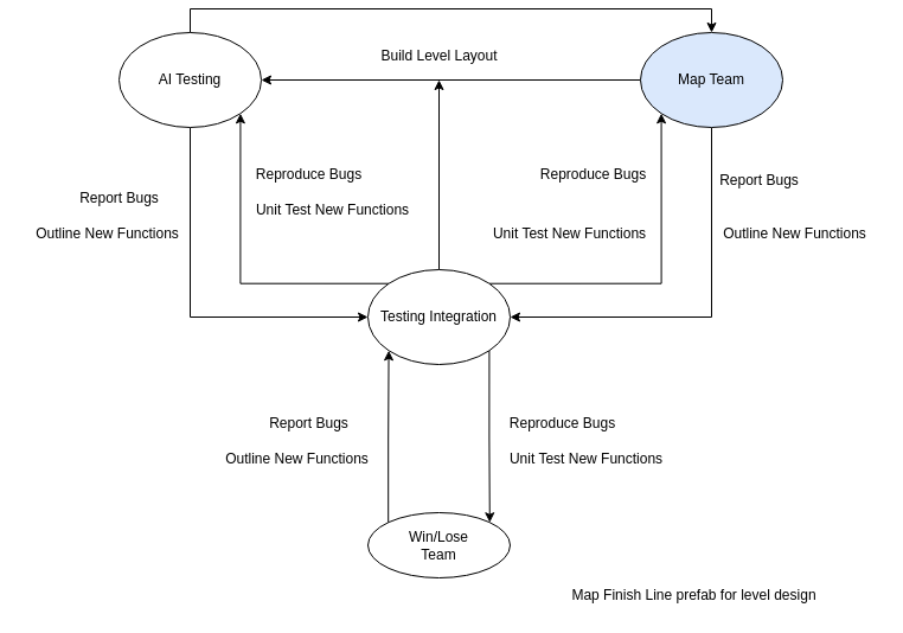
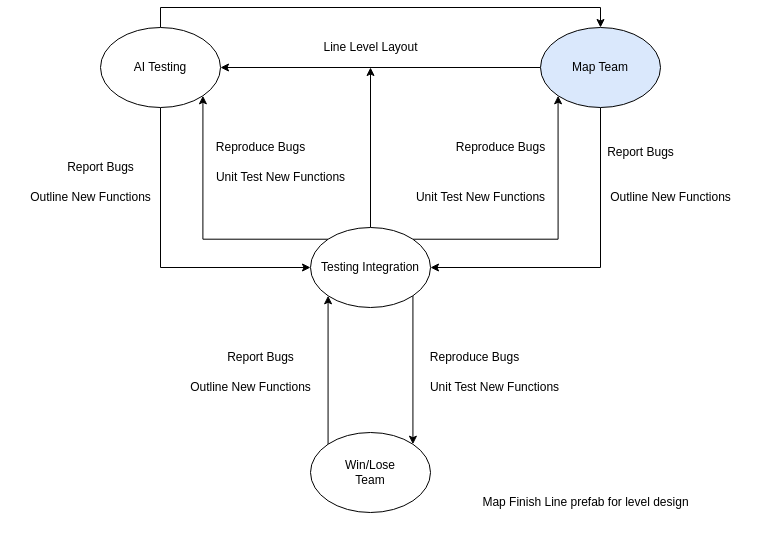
  <mxCell id="0" />
  <mxCell id="1" parent="0" />
  <mxCell id="2" style="edgeStyle=orthogonalEdgeStyle;rounded=0;orthogonalLoop=1;jettySize=auto;html=1;exitX=0.5;exitY=1;exitDx=0;exitDy=0;entryX=0;entryY=0.5;entryDx=0;entryDy=0;" parent="1" source="4" target="12" edge="1"><mxGeometry relative="1" as="geometry" /></mxCell>
  <mxCell id="3" style="edgeStyle=orthogonalEdgeStyle;rounded=0;orthogonalLoop=1;jettySize=auto;html=1;exitX=0.5;exitY=0;exitDx=0;exitDy=0;entryX=0.5;entryY=0;entryDx=0;entryDy=0;" edge="1" parent="1" source="4" target="7"><mxGeometry relative="1" as="geometry" /></mxCell>
  <mxCell id="4" value="AI Testing" style="ellipse;whiteSpace=wrap;html=1;" parent="1" vertex="1"><mxGeometry x="100" y="20" width="120" height="80" as="geometry" /></mxCell>
  <mxCell id="5" style="edgeStyle=orthogonalEdgeStyle;rounded=0;orthogonalLoop=1;jettySize=auto;html=1;exitX=0.5;exitY=1;exitDx=0;exitDy=0;entryX=1;entryY=0.5;entryDx=0;entryDy=0;" parent="1" source="7" target="12" edge="1"><mxGeometry relative="1" as="geometry" /></mxCell>
  <mxCell id="6" style="edgeStyle=orthogonalEdgeStyle;rounded=0;orthogonalLoop=1;jettySize=auto;html=1;exitX=0;exitY=0.5;exitDx=0;exitDy=0;entryX=1;entryY=0.5;entryDx=0;entryDy=0;" parent="1" source="7" target="4" edge="1"><mxGeometry relative="1" as="geometry" /></mxCell>
  <mxCell id="7" value="Map Team" style="ellipse;whiteSpace=wrap;html=1;fillColor=#dae8fc;" parent="1" vertex="1"><mxGeometry x="540" y="20" width="120" height="80" as="geometry" /></mxCell>
  <mxCell id="8" style="edgeStyle=orthogonalEdgeStyle;rounded=0;orthogonalLoop=1;jettySize=auto;html=1;exitX=1;exitY=0;exitDx=0;exitDy=0;entryX=0;entryY=1;entryDx=0;entryDy=0;" parent="1" source="12" target="7" edge="1"><mxGeometry relative="1" as="geometry" /></mxCell>
  <mxCell id="9" style="edgeStyle=orthogonalEdgeStyle;rounded=0;orthogonalLoop=1;jettySize=auto;html=1;exitX=0;exitY=0;exitDx=0;exitDy=0;entryX=1;entryY=1;entryDx=0;entryDy=0;" parent="1" source="12" target="4" edge="1"><mxGeometry relative="1" as="geometry" /></mxCell>
  <mxCell id="10" style="edgeStyle=orthogonalEdgeStyle;rounded=0;orthogonalLoop=1;jettySize=auto;html=1;exitX=0.5;exitY=0;exitDx=0;exitDy=0;" parent="1" source="12" edge="1"><mxGeometry relative="1" as="geometry"><mxPoint x="370" y="60" as="targetPoint" /></mxGeometry></mxCell>
  <mxCell id="11" style="edgeStyle=orthogonalEdgeStyle;rounded=0;orthogonalLoop=1;jettySize=auto;html=1;exitX=1;exitY=1;exitDx=0;exitDy=0;entryX=1;entryY=0;entryDx=0;entryDy=0;" edge="1" parent="1" source="12" target="23"><mxGeometry relative="1" as="geometry" /></mxCell>
  <mxCell id="12" value="Testing Integration" style="ellipse;whiteSpace=wrap;html=1;" parent="1" vertex="1"><mxGeometry x="310" y="220" width="120" height="80" as="geometry" /></mxCell>
  <mxCell id="13" value="Report Bugs" style="text;html=1;align=center;verticalAlign=middle;resizable=0;points=[];autosize=1;strokeColor=none;fillColor=none;" parent="1" vertex="1"><mxGeometry x="60" y="150" width="80" height="20" as="geometry" /></mxCell>
  <mxCell id="14" value="Outline New Functions" style="text;html=1;align=center;verticalAlign=middle;resizable=0;points=[];autosize=1;strokeColor=none;fillColor=none;" parent="1" vertex="1"><mxGeometry x="20" y="180" width="140" height="20" as="geometry" /></mxCell>
  <mxCell id="15" value="Reproduce Bugs" style="text;html=1;align=center;verticalAlign=middle;resizable=0;points=[];autosize=1;strokeColor=none;fillColor=none;" parent="1" vertex="1"><mxGeometry x="210" y="130" width="100" height="20" as="geometry" /></mxCell>
  <mxCell id="16" value="Unit Test New Functions" style="text;html=1;align=center;verticalAlign=middle;resizable=0;points=[];autosize=1;strokeColor=none;fillColor=none;" parent="1" vertex="1"><mxGeometry x="210" y="160" width="140" height="20" as="geometry" /></mxCell>
  <mxCell id="17" value="Report Bugs" style="text;html=1;align=center;verticalAlign=middle;resizable=0;points=[];autosize=1;strokeColor=none;fillColor=none;" parent="1" vertex="1"><mxGeometry x="600" y="135" width="80" height="20" as="geometry" /></mxCell>
  <mxCell id="18" value="Outline New Functions" style="text;html=1;align=center;verticalAlign=middle;resizable=0;points=[];autosize=1;strokeColor=none;fillColor=none;" parent="1" vertex="1"><mxGeometry x="600" y="180" width="140" height="20" as="geometry" /></mxCell>
  <mxCell id="19" value="Reproduce Bugs" style="text;html=1;align=center;verticalAlign=middle;resizable=0;points=[];autosize=1;strokeColor=none;fillColor=none;" parent="1" vertex="1"><mxGeometry x="450" y="130" width="100" height="20" as="geometry" /></mxCell>
  <mxCell id="20" value="Unit Test New Functions" style="text;html=1;align=center;verticalAlign=middle;resizable=0;points=[];autosize=1;strokeColor=none;fillColor=none;" parent="1" vertex="1"><mxGeometry x="410" y="180" width="140" height="20" as="geometry" /></mxCell>
- <mxCell id="21" value="Build Level Layout" style="text;html=1;align=center;verticalAlign=middle;resizable=0;points=[];autosize=1;strokeColor=none;fillColor=none;" parent="1" vertex="1"><mxGeometry x="315" y="30" width="110" height="20" as="geometry" /></mxCell>
+ <mxCell id="21" value="Line Level Layout" style="text;html=1;align=center;verticalAlign=middle;resizable=0;points=[];autosize=1;strokeColor=none;fillColor=none;" parent="1" vertex="1"><mxGeometry x="315" y="30" width="110" height="20" as="geometry" /></mxCell>
  <mxCell id="22" style="edgeStyle=orthogonalEdgeStyle;rounded=0;orthogonalLoop=1;jettySize=auto;html=1;exitX=0;exitY=0;exitDx=0;exitDy=0;entryX=0;entryY=1;entryDx=0;entryDy=0;" edge="1" parent="1" source="23" target="12"><mxGeometry relative="1" as="geometry" /></mxCell>
- <mxCell id="23" value="Win/Lose&lt;br&gt;Team" style="ellipse;whiteSpace=wrap;html=1;" vertex="1" parent="1"><mxGeometry x="310" y="425" width="120" height="55" as="geometry" /></mxCell>
+ <mxCell id="23" value="Win/Lose&lt;br&gt;Team" style="ellipse;whiteSpace=wrap;html=1;" vertex="1" parent="1"><mxGeometry x="310" y="425" width="120" height="80" as="geometry" /></mxCell>
  <mxCell id="24" value="Report Bugs" style="text;html=1;align=center;verticalAlign=middle;resizable=0;points=[];autosize=1;strokeColor=none;fillColor=none;" vertex="1" parent="1"><mxGeometry x="220" y="340" width="80" height="20" as="geometry" /></mxCell>
  <mxCell id="25" value="Outline New Functions" style="text;html=1;align=center;verticalAlign=middle;resizable=0;points=[];autosize=1;strokeColor=none;fillColor=none;" vertex="1" parent="1"><mxGeometry x="180" y="370" width="140" height="20" as="geometry" /></mxCell>
  <mxCell id="26" value="Reproduce Bugs" style="text;html=1;align=center;verticalAlign=middle;resizable=0;points=[];autosize=1;strokeColor=none;fillColor=none;" vertex="1" parent="1"><mxGeometry x="424" y="340" width="100" height="20" as="geometry" /></mxCell>
  <mxCell id="27" value="Unit Test New Functions" style="text;html=1;align=center;verticalAlign=middle;resizable=0;points=[];autosize=1;strokeColor=none;fillColor=none;" vertex="1" parent="1"><mxGeometry x="424" y="370" width="140" height="20" as="geometry" /></mxCell>
  <mxCell id="28" value="Map Finish Line prefab for level design" style="text;html=1;align=center;verticalAlign=middle;resizable=0;points=[];autosize=1;strokeColor=none;fillColor=none;" vertex="1" parent="1"><mxGeometry x="470" y="485" width="230" height="20" as="geometry" /></mxCell>
